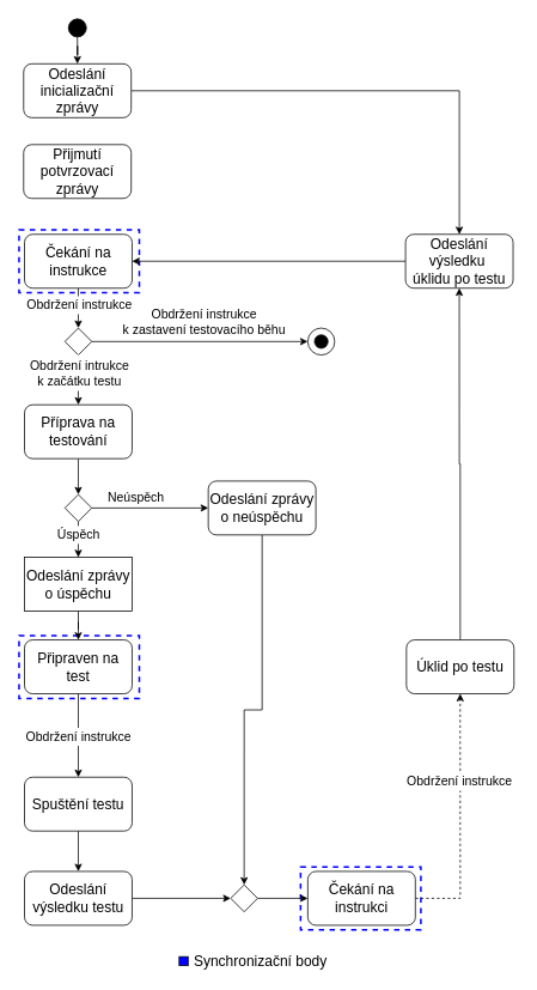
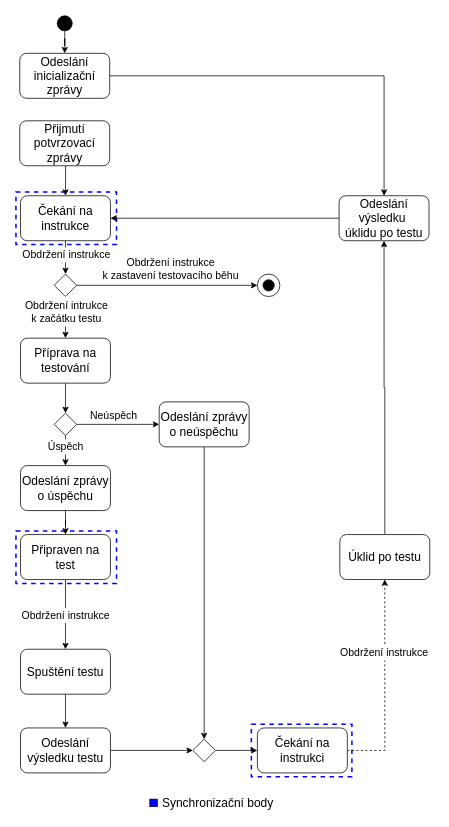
  <mxCell id="0" />
  <mxCell id="1" parent="0" />
  <mxCell id="2" value="Synchronizační body" style="text;html=1;align=left;verticalAlign=middle;resizable=0;points=[];autosize=1;fillColor=#ffffff;fontSize=16;" parent="1" vertex="1"><mxGeometry x="214.36" y="1060" width="160" height="20" as="geometry" /></mxCell>
  <mxCell id="3" value="" style="rounded=0;whiteSpace=wrap;html=1;fillColor=none;strokeColor=#0000FF;dashed=1;strokeWidth=2;" parent="1" vertex="1"><mxGeometry x="20.79" y="707.14" width="134.14" height="70" as="geometry" /></mxCell>
  <mxCell id="4" value="" style="rounded=0;whiteSpace=wrap;html=1;fillColor=none;strokeColor=#0000FF;dashed=1;strokeWidth=2;" parent="1" vertex="1"><mxGeometry x="334.84" y="965" width="134.14" height="70" as="geometry" /></mxCell>
  <mxCell id="5" value="" style="rounded=0;whiteSpace=wrap;html=1;fillColor=none;strokeColor=#0000FF;dashed=1;strokeWidth=2;" parent="1" vertex="1"><mxGeometry x="20.79" y="255" width="134.14" height="70" as="geometry" /></mxCell>
  <mxCell id="6" style="edgeStyle=orthogonalEdgeStyle;rounded=0;orthogonalLoop=1;jettySize=auto;html=1;entryX=0.5;entryY=0;entryDx=0;entryDy=0;" parent="1" source="7" target="46" edge="1"><mxGeometry relative="1" as="geometry" /></mxCell>
  <mxCell id="7" value="" style="ellipse;whiteSpace=wrap;html=1;fillColor=#000000;" parent="1" vertex="1"><mxGeometry x="75.86" width="20" height="20" as="geometry" y="20" /></mxCell>
  <mxCell id="8" style="edgeStyle=orthogonalEdgeStyle;rounded=0;orthogonalLoop=1;jettySize=auto;html=1;entryX=0.5;entryY=0;entryDx=0;entryDy=0;" parent="1" source="9" target="43" edge="1"><mxGeometry relative="1" as="geometry" /></mxCell>
  <mxCell id="9" value="Čekání na instrukce" style="rounded=1;whiteSpace=wrap;html=1;fillColor=#FFFFFF;fontSize=16;" parent="1" vertex="1"><mxGeometry x="26.86" y="260" width="120" height="60" as="geometry" /></mxCell>
  <mxCell id="10" style="edgeStyle=orthogonalEdgeStyle;rounded=0;orthogonalLoop=1;jettySize=auto;html=1;entryX=0;entryY=0.5;entryDx=0;entryDy=0;endArrow=classic;endFill=1;" parent="1" source="11" target="39" edge="1"><mxGeometry relative="1" as="geometry" /></mxCell>
  <mxCell id="11" value="Odeslání výsledku testu" style="rounded=1;whiteSpace=wrap;html=1;fillColor=#FFFFFF;fontSize=16;" parent="1" vertex="1"><mxGeometry x="26.86" y="970" width="120" height="60" as="geometry" /></mxCell>
  <mxCell id="12" style="edgeStyle=orthogonalEdgeStyle;rounded=0;orthogonalLoop=1;jettySize=auto;html=1;entryX=0.5;entryY=0;entryDx=0;entryDy=0;" parent="1" source="13" target="21" edge="1"><mxGeometry relative="1" as="geometry" /></mxCell>
  <mxCell id="13" value="Připraven na test" style="rounded=1;whiteSpace=wrap;html=1;fillColor=#FFFFFF;fontSize=16;" parent="1" vertex="1"><mxGeometry x="26.86" y="712" width="120" height="60" as="geometry" /></mxCell>
  <mxCell id="14" style="edgeStyle=orthogonalEdgeStyle;rounded=0;orthogonalLoop=1;jettySize=auto;html=1;entryX=0.5;entryY=0;entryDx=0;entryDy=0;" parent="1" source="15" target="19" edge="1"><mxGeometry relative="1" as="geometry" /></mxCell>
  <mxCell id="15" value="Příprava na &lt;br style=&quot;font-size: 16px;&quot;&gt;testování" style="rounded=1;whiteSpace=wrap;html=1;fillColor=#FFFFFF;fontSize=16;" parent="1" vertex="1"><mxGeometry x="26.86" y="450" width="120" height="60" as="geometry" /></mxCell>
  <mxCell id="16" style="edgeStyle=orthogonalEdgeStyle;rounded=0;orthogonalLoop=1;jettySize=auto;html=1;entryX=0.5;entryY=0;entryDx=0;entryDy=0;" parent="1" source="24" target="13" edge="1"><mxGeometry relative="1" as="geometry" /></mxCell>
  <mxCell id="17" style="edgeStyle=orthogonalEdgeStyle;rounded=0;orthogonalLoop=1;jettySize=auto;html=1;entryX=0;entryY=0.5;entryDx=0;entryDy=0;startArrow=none;startFill=0;endArrow=classic;endFill=1;" parent="1" source="19" target="23" edge="1"><mxGeometry relative="1" as="geometry" /></mxCell>
  <mxCell id="18" style="edgeStyle=orthogonalEdgeStyle;rounded=0;orthogonalLoop=1;jettySize=auto;html=1;entryX=0.5;entryY=0;entryDx=0;entryDy=0;endArrow=classic;endFill=1;" parent="1" source="19" target="24" edge="1"><mxGeometry relative="1" as="geometry" /></mxCell>
  <mxCell id="19" value="" style="rhombus;whiteSpace=wrap;html=1;fillColor=#ffffff;" parent="1" vertex="1"><mxGeometry x="71.86" y="550" width="30" height="30" as="geometry" /></mxCell>
  <mxCell id="20" style="edgeStyle=orthogonalEdgeStyle;rounded=0;orthogonalLoop=1;jettySize=auto;html=1;entryX=0.5;entryY=0;entryDx=0;entryDy=0;endArrow=classic;endFill=1;" parent="1" source="21" target="11" edge="1"><mxGeometry relative="1" as="geometry" /></mxCell>
  <mxCell id="21" value="Spuštění testu" style="rounded=1;whiteSpace=wrap;html=1;fillColor=#FFFFFF;fontSize=16;" parent="1" vertex="1"><mxGeometry x="26.86" y="865" width="120" height="60" as="geometry" /></mxCell>
  <mxCell id="22" style="edgeStyle=orthogonalEdgeStyle;rounded=0;orthogonalLoop=1;jettySize=auto;html=1;entryX=0.5;entryY=0;entryDx=0;entryDy=0;" parent="1" source="23" target="39" edge="1"><mxGeometry relative="1" as="geometry" /></mxCell>
- <mxCell id="23" value="Odeslání zprávy&lt;br style=&quot;font-size: 16px;&quot;&gt;o neúspěchu" style="rounded=1;whiteSpace=wrap;html=1;fillColor=#ffffff;fontSize=16;" parent="1" vertex="1"><mxGeometry x="231.86" y="535" width="120" height="60" as="geometry" /></mxCell>
- <mxCell id="24" value="Odeslání zprávy&lt;br style=&quot;font-size: 16px;&quot;&gt;o úspěchu" style="whiteSpace=wrap;html=1;fillColor=#ffffff;fontSize=16;rounded=0;" parent="1" vertex="1"><mxGeometry x="26.86" y="620" width="120" height="60" as="geometry" /></mxCell>
+ <mxCell id="23" value="Odeslání zprávy&lt;br style=&quot;font-size: 16px;&quot;&gt;o neúspěchu" style="rounded=1;whiteSpace=wrap;html=1;fillColor=#ffffff;fontSize=16;" parent="1" vertex="1"><mxGeometry x="211.86" y="535" width="120" height="60" as="geometry" /></mxCell>
+ <mxCell id="24" value="Odeslání zprávy&lt;br style=&quot;font-size: 16px;&quot;&gt;o úspěchu" style="rounded=1;whiteSpace=wrap;html=1;fillColor=#ffffff;fontSize=16;" parent="1" vertex="1"><mxGeometry x="26.86" y="620" width="120" height="60" as="geometry" /></mxCell>
  <mxCell id="25" style="edgeStyle=orthogonalEdgeStyle;rounded=0;orthogonalLoop=1;jettySize=auto;html=1;entryX=0.5;entryY=1;entryDx=0;entryDy=0;endArrow=classic;endFill=1;" parent="1" source="26" target="33" edge="1"><mxGeometry relative="1" as="geometry" /></mxCell>
  <mxCell id="26" value="Úklid po testu" style="rounded=1;whiteSpace=wrap;html=1;fillColor=#FFFFFF;fontSize=16;" parent="1" vertex="1"><mxGeometry x="452.86" y="712" width="120" height="60" as="geometry" /></mxCell>
  <mxCell id="27" value="Obdržení instrukce" style="text;html=1;align=center;verticalAlign=middle;resizable=0;points=[];autosize=1;fillColor=#ffffff;fontSize=14;" parent="1" vertex="1"><mxGeometry x="22.86" y="329" width="130" height="20" as="geometry" /></mxCell>
  <mxCell id="28" value="Obdržení instrukce" style="text;html=1;align=center;verticalAlign=middle;resizable=0;points=[];autosize=1;fillColor=#ffffff;fontSize=14;" parent="1" vertex="1"><mxGeometry x="21.86" y="810" width="130" height="20" as="geometry" /></mxCell>
  <mxCell id="29" value="Úspěch" style="text;html=1;align=center;verticalAlign=middle;resizable=0;points=[];autosize=1;fillColor=#ffffff;fontSize=14;" parent="1" vertex="1"><mxGeometry x="56.86" y="585" width="60" height="20" as="geometry" /></mxCell>
  <mxCell id="30" value="Neúspěch" style="text;html=1;align=center;verticalAlign=middle;resizable=0;points=[];autosize=1;fontSize=14;" parent="1" vertex="1"><mxGeometry x="111" y="544" width="80" height="20" as="geometry" /></mxCell>
  <mxCell id="31" value="Obdržení instrukce &lt;br style=&quot;font-size: 14px;&quot;&gt;k zastavení testovacího běhu&lt;br style=&quot;font-size: 14px;&quot;&gt;" style="text;html=1;align=center;verticalAlign=middle;resizable=0;points=[];autosize=1;fontSize=14;" parent="1" vertex="1"><mxGeometry x="126.86" y="337" width="200" height="40" as="geometry" /></mxCell>
  <mxCell id="32" style="edgeStyle=orthogonalEdgeStyle;rounded=0;orthogonalLoop=1;jettySize=auto;html=1;entryX=1;entryY=0.5;entryDx=0;entryDy=0;startArrow=none;startFill=0;endArrow=classic;endFill=1;" parent="1" source="33" target="9" edge="1"><mxGeometry relative="1" as="geometry" /></mxCell>
  <mxCell id="33" value="Odeslání výsledku&amp;nbsp;&lt;br style=&quot;font-size: 16px;&quot;&gt;úklidu po testu" style="rounded=1;whiteSpace=wrap;html=1;fillColor=#FFFFFF;fontSize=16;" parent="1" vertex="1"><mxGeometry x="451.86" y="260" width="120" height="60" as="geometry" /></mxCell>
  <mxCell id="34" value="" style="ellipse;whiteSpace=wrap;html=1;fillColor=#ffffff;" parent="1" vertex="1"><mxGeometry x="342.86" y="364.5" width="30" height="30" as="geometry" /></mxCell>
  <mxCell id="35" value="" style="ellipse;whiteSpace=wrap;html=1;fillColor=#000000;" parent="1" vertex="1"><mxGeometry x="350.36" y="372" width="15" height="15" as="geometry" /></mxCell>
  <mxCell id="36" style="edgeStyle=orthogonalEdgeStyle;rounded=0;orthogonalLoop=1;jettySize=auto;html=1;entryX=0.5;entryY=1;entryDx=0;entryDy=0;startArrow=none;startFill=0;endArrow=classic;endFill=1;exitX=1;exitY=0.5;exitDx=0;exitDy=0;dashed=1;" parent="1" source="37" target="26" edge="1"><mxGeometry relative="1" as="geometry" /></mxCell>
  <mxCell id="37" value="Čekání na instrukci" style="rounded=1;whiteSpace=wrap;html=1;fillColor=#FFFFFF;fontSize=16;" parent="1" vertex="1"><mxGeometry x="342.86" y="970" width="120" height="60" as="geometry" /></mxCell>
  <mxCell id="38" style="edgeStyle=orthogonalEdgeStyle;rounded=0;orthogonalLoop=1;jettySize=auto;html=1;entryX=0;entryY=0.5;entryDx=0;entryDy=0;endArrow=classic;endFill=1;" parent="1" source="39" target="37" edge="1"><mxGeometry relative="1" as="geometry" /></mxCell>
  <mxCell id="39" value="" style="rhombus;whiteSpace=wrap;html=1;fillColor=#ffffff;" parent="1" vertex="1"><mxGeometry x="256.86" y="985" width="30" height="30" as="geometry" /></mxCell>
  <mxCell id="40" value="Obdržení instrukce" style="text;html=1;align=center;verticalAlign=middle;resizable=0;points=[];autosize=1;fillColor=#ffffff;fontSize=14;" parent="1" vertex="1"><mxGeometry x="446.86" y="860" width="130" height="20" as="geometry" /></mxCell>
  <mxCell id="41" style="edgeStyle=orthogonalEdgeStyle;rounded=0;orthogonalLoop=1;jettySize=auto;html=1;entryX=0.5;entryY=0;entryDx=0;entryDy=0;" parent="1" source="43" target="15" edge="1"><mxGeometry relative="1" as="geometry" /></mxCell>
  <mxCell id="42" style="edgeStyle=orthogonalEdgeStyle;rounded=0;orthogonalLoop=1;jettySize=auto;html=1;entryX=0;entryY=0.5;entryDx=0;entryDy=0;" parent="1" source="43" target="34" edge="1"><mxGeometry relative="1" as="geometry" /></mxCell>
  <mxCell id="43" value="" style="rhombus;whiteSpace=wrap;html=1;fillColor=#ffffff;" parent="1" vertex="1"><mxGeometry x="71.86" y="364.5" width="30" height="30" as="geometry" /></mxCell>
  <mxCell id="44" value="Obdržení intrukce &lt;br style=&quot;font-size: 14px;&quot;&gt;k začátku testu" style="text;html=1;align=center;verticalAlign=middle;resizable=0;points=[];autosize=1;fontSize=14;fillColor=#ffffff;" parent="1" vertex="1"><mxGeometry x="22.86" y="394.5" width="130" height="40" as="geometry" /></mxCell>
  <mxCell id="45" style="edgeStyle=orthogonalEdgeStyle;rounded=0;orthogonalLoop=1;jettySize=auto;html=1;" parent="1" source="46" target="33" edge="1"><mxGeometry relative="1" as="geometry" /></mxCell>
  <mxCell id="46" value="Odeslání inicializační zprávy" style="rounded=1;whiteSpace=wrap;html=1;fillColor=#FFFFFF;fontSize=16;" parent="1" vertex="1"><mxGeometry x="25.86" y="70" width="120" height="60" as="geometry" /></mxCell>
+ <mxCell id="47" style="edgeStyle=orthogonalEdgeStyle;rounded=0;orthogonalLoop=1;jettySize=auto;html=1;entryX=0.5;entryY=0;entryDx=0;entryDy=0;" parent="1" source="48" target="9" edge="1"><mxGeometry relative="1" as="geometry"><Array as="points"><mxPoint x="87" y="240" /><mxPoint x="87" y="240" /></Array></mxGeometry></mxCell>
  <mxCell id="48" value="Přijmutí potvrzovací zprávy" style="rounded=1;whiteSpace=wrap;html=1;fillColor=#FFFFFF;fontSize=16;" parent="1" vertex="1"><mxGeometry x="25.86" y="160" width="120" height="60" as="geometry" /></mxCell>
  <mxCell id="49" value="" style="whiteSpace=wrap;html=1;aspect=fixed;strokeColor=#000000;strokeWidth=1;fillColor=#0000FF;" parent="1" vertex="1"><mxGeometry x="199.36" y="1065" width="10" height="10" as="geometry" /></mxCell>
